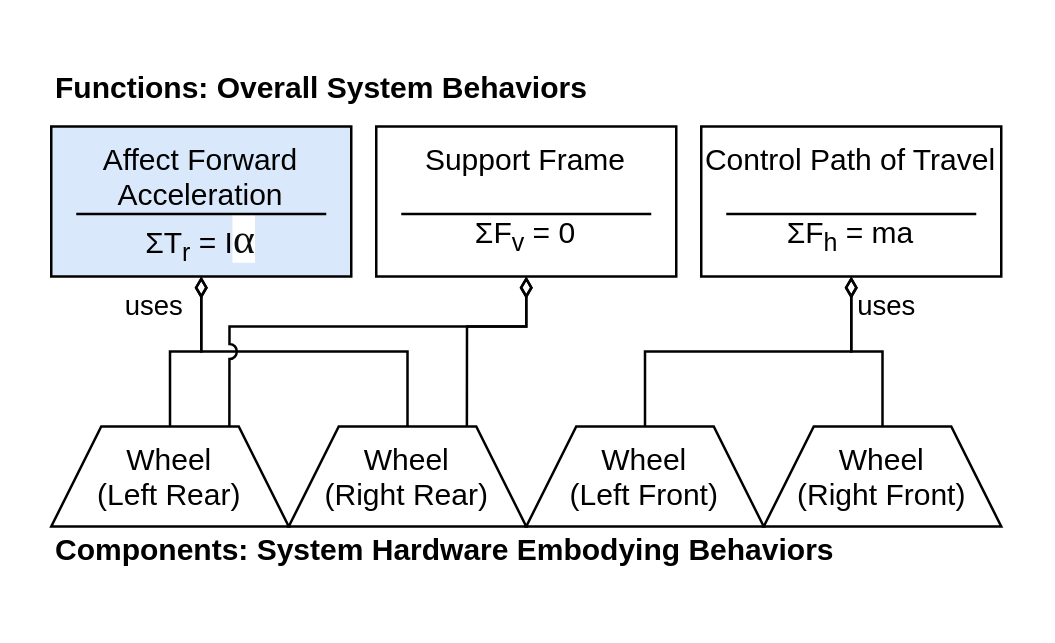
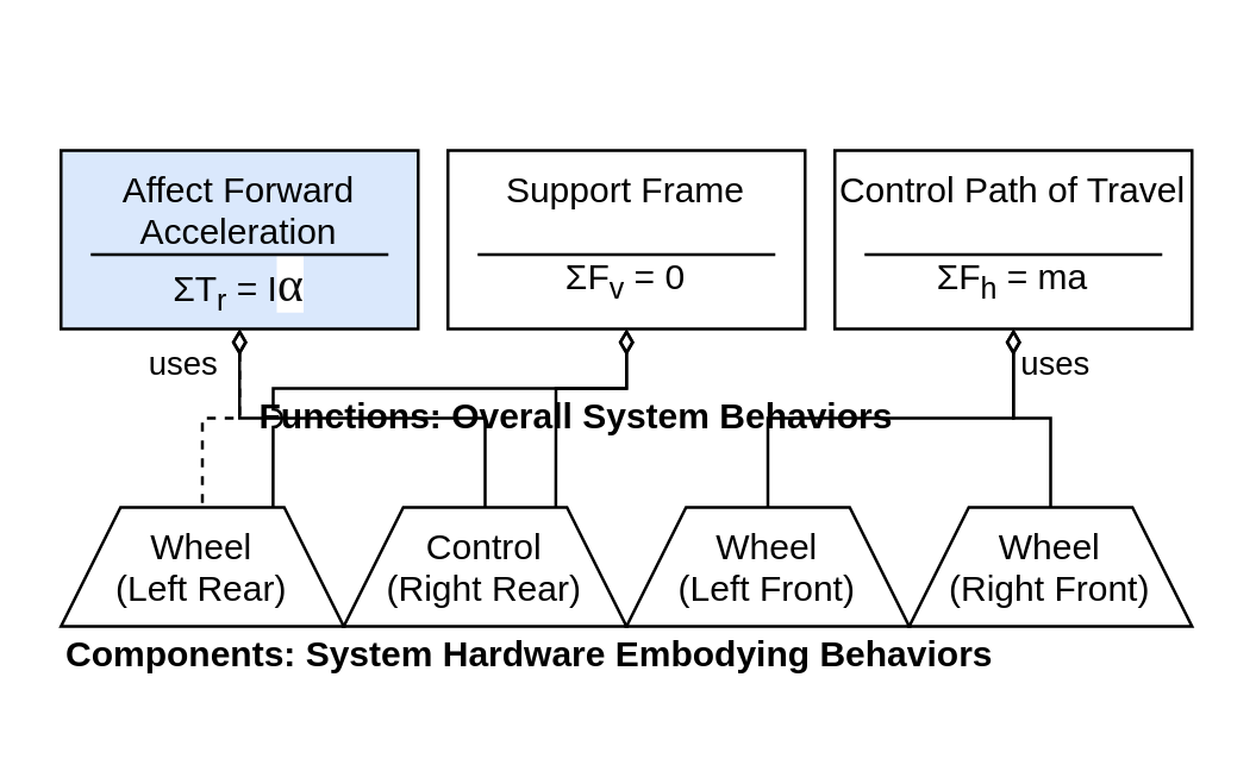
  <mxCell id="0" />
  <mxCell id="1" parent="0" />
  <mxCell id="2" style="rounded=0;orthogonalLoop=1;jettySize=auto;html=1;exitX=0.5;exitY=1;exitDx=0;exitDy=0;entryX=0.5;entryY=0;entryDx=0;entryDy=0;startArrow=diamondThin;startFill=0;edgeStyle=orthogonalEdgeStyle;jumpStyle=none;endArrow=none;endFill=0;" parent="1" source="12" target="15" edge="1"><mxGeometry relative="1" as="geometry" /></mxCell>
  <mxCell id="3" style="rounded=0;orthogonalLoop=1;jettySize=auto;html=1;exitX=0.5;exitY=1;exitDx=0;exitDy=0;entryX=0.5;entryY=0;entryDx=0;entryDy=0;startArrow=diamondThin;startFill=0;edgeStyle=orthogonalEdgeStyle;jumpStyle=arc;endArrow=none;endFill=0;" parent="1" source="6" target="14" edge="1"><mxGeometry relative="1" as="geometry" /></mxCell>
- <mxCell id="4" style="rounded=0;orthogonalLoop=1;jettySize=auto;html=1;entryX=0.5;entryY=0;entryDx=0;entryDy=0;startArrow=diamondThin;startFill=0;edgeStyle=orthogonalEdgeStyle;exitX=0.5;exitY=1;exitDx=0;exitDy=0;endArrow=none;endFill=0;" parent="1" source="6" target="13" edge="1"><mxGeometry relative="1" as="geometry"><mxPoint x="80" y="110" as="sourcePoint" /></mxGeometry></mxCell>
+ <mxCell id="4" style="rounded=0;orthogonalLoop=1;jettySize=auto;html=1;entryX=0.5;entryY=0;entryDx=0;entryDy=0;startArrow=diamondThin;startFill=0;edgeStyle=orthogonalEdgeStyle;exitX=0.5;exitY=1;exitDx=0;exitDy=0;endArrow=none;endFill=0;dashed=1;" parent="1" source="6" target="13" edge="1"><mxGeometry relative="1" as="geometry"><mxPoint x="80" y="110" as="sourcePoint" /></mxGeometry></mxCell>
  <mxCell id="5" value="uses" style="edgeLabel;html=1;align=center;verticalAlign=middle;resizable=0;points=[];" parent="4" vertex="1" connectable="0"><mxGeometry x="-0.707" relative="1" as="geometry"><mxPoint x="-20" as="offset" /></mxGeometry></mxCell>
  <mxCell id="6" value="Affect Forward Acceleration&lt;br&gt;ΣT&lt;sub&gt;r&lt;/sub&gt; = I&lt;span style=&quot;margin: 0px; padding: 0px; border: 0px; font-variant-numeric: inherit; font-variant-east-asian: inherit; font-variant-alternates: inherit; font-variant-position: inherit; font-stretch: inherit; line-height: normal; font-family: MathJax_Math-italic; font-optical-sizing: inherit; font-kerning: inherit; font-feature-settings: inherit; font-variation-settings: inherit; font-size: 16.65px; vertical-align: 0px; box-sizing: content-box; transition: none 0s ease 0s; --theme-base-primary-color-h: 193.462; --theme-base-primary-color-s: 67.241%; --theme-base-primary-color-l: 45.49%; --theme-primary-custom-100: hsl(var(--theme-base-primary-color-h), var(--theme-base-primary-color-s), calc(var(--theme-base-primary-color-l) + ((100% - var(--theme-base-primary-color-l)) * .9))); --theme-primary-custom-200: hsl(var(--theme-base-primary-color-h), var(--theme-base-primary-color-s), calc(var(--theme-base-primary-color-l) + ((100% - var(--theme-base-primary-color-l)) * .75))); --theme-primary-custom-300: hsl(var(--theme-base-primary-color-h), var(--theme-base-primary-color-s), calc(var(--theme-base-primary-color-l) + ((100% - var(--theme-base-primary-color-l)) * .5))); --theme-primary-custom-400: hsl(var(--theme-base-primary-color-h), var(--theme-base-primary-color-s), var(--theme-base-primary-color-l)); --theme-primary-custom-500: hsl(var(--theme-base-primary-color-h), var(--theme-base-primary-color-s), calc(var(--theme-base-primary-color-l) + (var(--theme-base-primary-color-l) * -.3))); --theme-primary-custom-600: hsl(var(--theme-base-primary-color-h), var(--theme-base-primary-color-s), calc(var(--theme-base-primary-color-l) + (var(--theme-base-primary-color-l) * -.6))); --theme-primary-custom: var(--theme-primary-custom-400); --theme-button-color: var(--theme-primary); --theme-button-hover-color: var(--theme-primary-400); --theme-button-hover-background-color: var(--theme-primary-100); --theme-button-active-background-color: var(--theme-primary-200); --theme-button-selected-color: var(--theme-primary-600); --theme-button-selected-background-color: var(--theme-primary-300); --theme-button-outlined-border-color: var(--theme-primary-400); --theme-button-outlined-selected-border-color: var(--theme-primary-500); --theme-button-primary-color: var(--white); --theme-button-primary-active-color: var(--white); --theme-button-primary-hover-color: var(--white); --theme-button-primary-selected-color: var(--white); --theme-button-primary-background-color: var(--theme-primary-400); --theme-button-primary-active-background-color: var(--theme-primary-600); --theme-button-primary-hover-background-color: var(--theme-primary-500); --theme-button-primary-selected-background-color: var(--theme-primary-600); --theme-background-color: var(--white); --theme-background-position: top left; --theme-background-repeat: repeat; --theme-background-size: auto; --theme-background-attachment: auto; --theme-content-background-color: var(--white); --theme-content-border-color: var(--black-225); --theme-header-background-color: #d8eade; --theme-header-background-position: center left; --theme-header-background-repeat: repeat; --theme-header-background-size: 71px 71px; --theme-header-background-border-bottom: 0; --theme-header-link-color: var(--theme-primary); --theme-header-sponsored-color: hsla(0,0%,100%,0.4); --theme-header-foreground-color: transparent; --theme-header-foreground-position: bottom right; --theme-header-foreground-repeat: no-repeat; --theme-header-foreground-size: auto; --theme-footer-background-color: #d8eade; --theme-footer-background-position: top left; --theme-footer-background-repeat: repeat; --theme-footer-background-size: 71px 71px; --theme-footer-background-border-top: 0; --theme-footer-title-color: var(--black-500); --theme-footer-text-color: var(--black-400); --theme-footer-link-color: #047595; --theme-footer-link-color-hover: #035A72; --theme-footer-divider-color: var(--black-225); --theme-footer-padding-top: 0; --theme-footer-padding-bottom: 0; --theme-link-color: #0587AC; --theme-link-color-hover: #06aede; --theme-link-color-visited: #023949; --theme-tag-color: #5A8788; --theme-tag-background-color: #EBF5F5; --theme-tag-border-color: #CEEAEA; --theme-tag-hover-color: #507879; --theme-tag-hover-background-color: #daeded; --theme-tag-hover-border-color: #bce2e2; --theme-tag-required-color: var(--white); --theme-tag-required-background-color: var(--theme-secondary-500); --theme-tag-required-border-color: transparent; --theme-tag-required-hover-color: var(--white); --theme-tag-required-hover-background-color: var(--theme-secondary-400); --theme-tag-required-hover-border-color: transparent; --theme-body-font-family: var(--ff-sans); --theme-body-font-color: var(--black-600); --theme-post-title-font-family: var(--ff-serif); --theme-post-title-color: var(--theme-link-color); --theme-post-title-color-hover: var(--theme-link-color-hover); --theme-post-title-color-visited: var(--theme-link-color-visited); --theme-post-body-font-family: var(--ff-serif); --theme-post-owner-background-color: var(--theme-primary-100); --theme-post-owner-new-background-color: var(--theme-primary-200); --theme-topbar-bottom-border: none; display: inline; position: static; color: rgb(12, 13, 14); background-color: rgb(255, 255, 255);&quot; id=&quot;MathJax-Span-110&quot; class=&quot;mi&quot;&gt;α&lt;/span&gt;" style="rounded=0;whiteSpace=wrap;html=1;verticalAlign=top;fillColor=#dae8fc;" parent="1" vertex="1"><mxGeometry x="20" y="50" width="120" height="60" as="geometry" /></mxCell>
  <mxCell id="7" style="rounded=0;orthogonalLoop=1;jettySize=auto;html=1;exitX=0.5;exitY=1;exitDx=0;exitDy=0;entryX=0.75;entryY=0;entryDx=0;entryDy=0;startArrow=diamondThin;startFill=0;edgeStyle=orthogonalEdgeStyle;jumpStyle=arc;endArrow=none;endFill=0;" parent="1" source="9" target="13" edge="1"><mxGeometry relative="1" as="geometry"><Array as="points"><mxPoint x="210" y="130" /><mxPoint x="91" y="130" /></Array></mxGeometry></mxCell>
  <mxCell id="8" style="rounded=0;orthogonalLoop=1;jettySize=auto;html=1;exitX=0.5;exitY=1;exitDx=0;exitDy=0;entryX=0.75;entryY=0;entryDx=0;entryDy=0;startArrow=diamondThin;startFill=0;edgeStyle=orthogonalEdgeStyle;endArrow=none;endFill=0;" parent="1" source="9" target="14" edge="1"><mxGeometry relative="1" as="geometry"><Array as="points"><mxPoint x="210" y="130" /><mxPoint x="186" y="130" /></Array></mxGeometry></mxCell>
  <mxCell id="9" value="Support Frame&lt;br&gt;&lt;br&gt;ΣF&lt;sub&gt;v&lt;/sub&gt; = 0" style="rounded=0;whiteSpace=wrap;html=1;verticalAlign=top;" parent="1" vertex="1"><mxGeometry x="150" y="50" width="120" height="60" as="geometry" /></mxCell>
  <mxCell id="10" style="rounded=0;orthogonalLoop=1;jettySize=auto;html=1;exitX=0.5;exitY=1;exitDx=0;exitDy=0;entryX=0.5;entryY=0;entryDx=0;entryDy=0;startArrow=diamondThin;startFill=0;edgeStyle=orthogonalEdgeStyle;endArrow=none;endFill=0;" parent="1" source="12" target="16" edge="1"><mxGeometry relative="1" as="geometry" /></mxCell>
  <mxCell id="11" value="uses" style="edgeLabel;html=1;align=center;verticalAlign=middle;resizable=0;points=[];" parent="10" vertex="1" connectable="0"><mxGeometry x="-0.69" y="3" relative="1" as="geometry"><mxPoint x="10" as="offset" /></mxGeometry></mxCell>
  <mxCell id="12" value="Control Path of Travel&lt;br&gt;&lt;br&gt;ΣF&lt;sub style=&quot;border-color: var(--border-color);&quot;&gt;h&lt;/sub&gt;&amp;nbsp;= ma" style="rounded=0;whiteSpace=wrap;html=1;verticalAlign=top;" parent="1" vertex="1"><mxGeometry x="280" y="50" width="120" height="60" as="geometry" /></mxCell>
  <mxCell id="13" value="Wheel&lt;br&gt;(Left Rear)" style="shape=trapezoid;perimeter=trapezoidPerimeter;whiteSpace=wrap;html=1;fixedSize=1;verticalAlign=top;" parent="1" vertex="1"><mxGeometry x="20" y="170" width="95" height="40" as="geometry" /></mxCell>
- <mxCell id="14" value="Wheel&lt;br&gt;(Right Rear)" style="shape=trapezoid;perimeter=trapezoidPerimeter;whiteSpace=wrap;html=1;fixedSize=1;verticalAlign=top;" parent="1" vertex="1"><mxGeometry x="115" y="170" width="95" height="40" as="geometry" /></mxCell>
+ <mxCell id="14" value="Control&lt;br&gt;(Right Rear)" style="shape=trapezoid;perimeter=trapezoidPerimeter;whiteSpace=wrap;html=1;fixedSize=1;verticalAlign=top;" parent="1" vertex="1"><mxGeometry x="115" y="170" width="95" height="40" as="geometry" /></mxCell>
  <mxCell id="15" value="Wheel&lt;br&gt;(Left Front)" style="shape=trapezoid;perimeter=trapezoidPerimeter;whiteSpace=wrap;html=1;fixedSize=1;verticalAlign=top;" parent="1" vertex="1"><mxGeometry x="210" y="170" width="95" height="40" as="geometry" /></mxCell>
  <mxCell id="16" value="Wheel&lt;br&gt;(Right Front)" style="shape=trapezoid;perimeter=trapezoidPerimeter;whiteSpace=wrap;html=1;fixedSize=1;verticalAlign=top;" parent="1" vertex="1"><mxGeometry x="305" y="170" width="95" height="40" as="geometry" /></mxCell>
  <mxCell id="17" value="" style="line;strokeWidth=1;rotatable=0;dashed=0;labelPosition=right;align=left;verticalAlign=middle;spacingTop=0;spacingLeft=6;points=[];portConstraint=eastwest;" parent="1" vertex="1"><mxGeometry x="30" y="80" width="100" height="10" as="geometry" /></mxCell>
  <mxCell id="18" value="" style="line;strokeWidth=1;rotatable=0;dashed=0;labelPosition=right;align=left;verticalAlign=middle;spacingTop=0;spacingLeft=6;points=[];portConstraint=eastwest;" parent="1" vertex="1"><mxGeometry x="160" y="80" width="100" height="10" as="geometry" /></mxCell>
  <mxCell id="19" value="" style="line;strokeWidth=1;rotatable=0;dashed=0;labelPosition=right;align=left;verticalAlign=middle;spacingTop=0;spacingLeft=6;points=[];portConstraint=eastwest;" parent="1" vertex="1"><mxGeometry x="290" y="80" width="100" height="10" as="geometry" /></mxCell>
- <mxCell id="20" value="&lt;b&gt;Functions: Overall System Behaviors&lt;/b&gt;" style="text;html=1;align=left;verticalAlign=middle;whiteSpace=wrap;rounded=0;" parent="1" vertex="1"><mxGeometry x="20" y="20" width="220" height="30" as="geometry" /></mxCell>
+ <mxCell id="20" value="&lt;b&gt;Functions: Overall System Behaviors&lt;/b&gt;" style="text;html=1;align=left;verticalAlign=middle;whiteSpace=wrap;rounded=0;" parent="1" vertex="1"><mxGeometry x="85" y="125" width="220" height="30" as="geometry" /></mxCell>
  <mxCell id="21" value="&lt;b&gt;Components: System Hardware Embodying Behaviors&lt;/b&gt;" style="text;html=1;align=left;verticalAlign=middle;whiteSpace=wrap;rounded=0;" parent="1" vertex="1"><mxGeometry x="20" y="205" width="330" height="30" as="geometry" /></mxCell>
